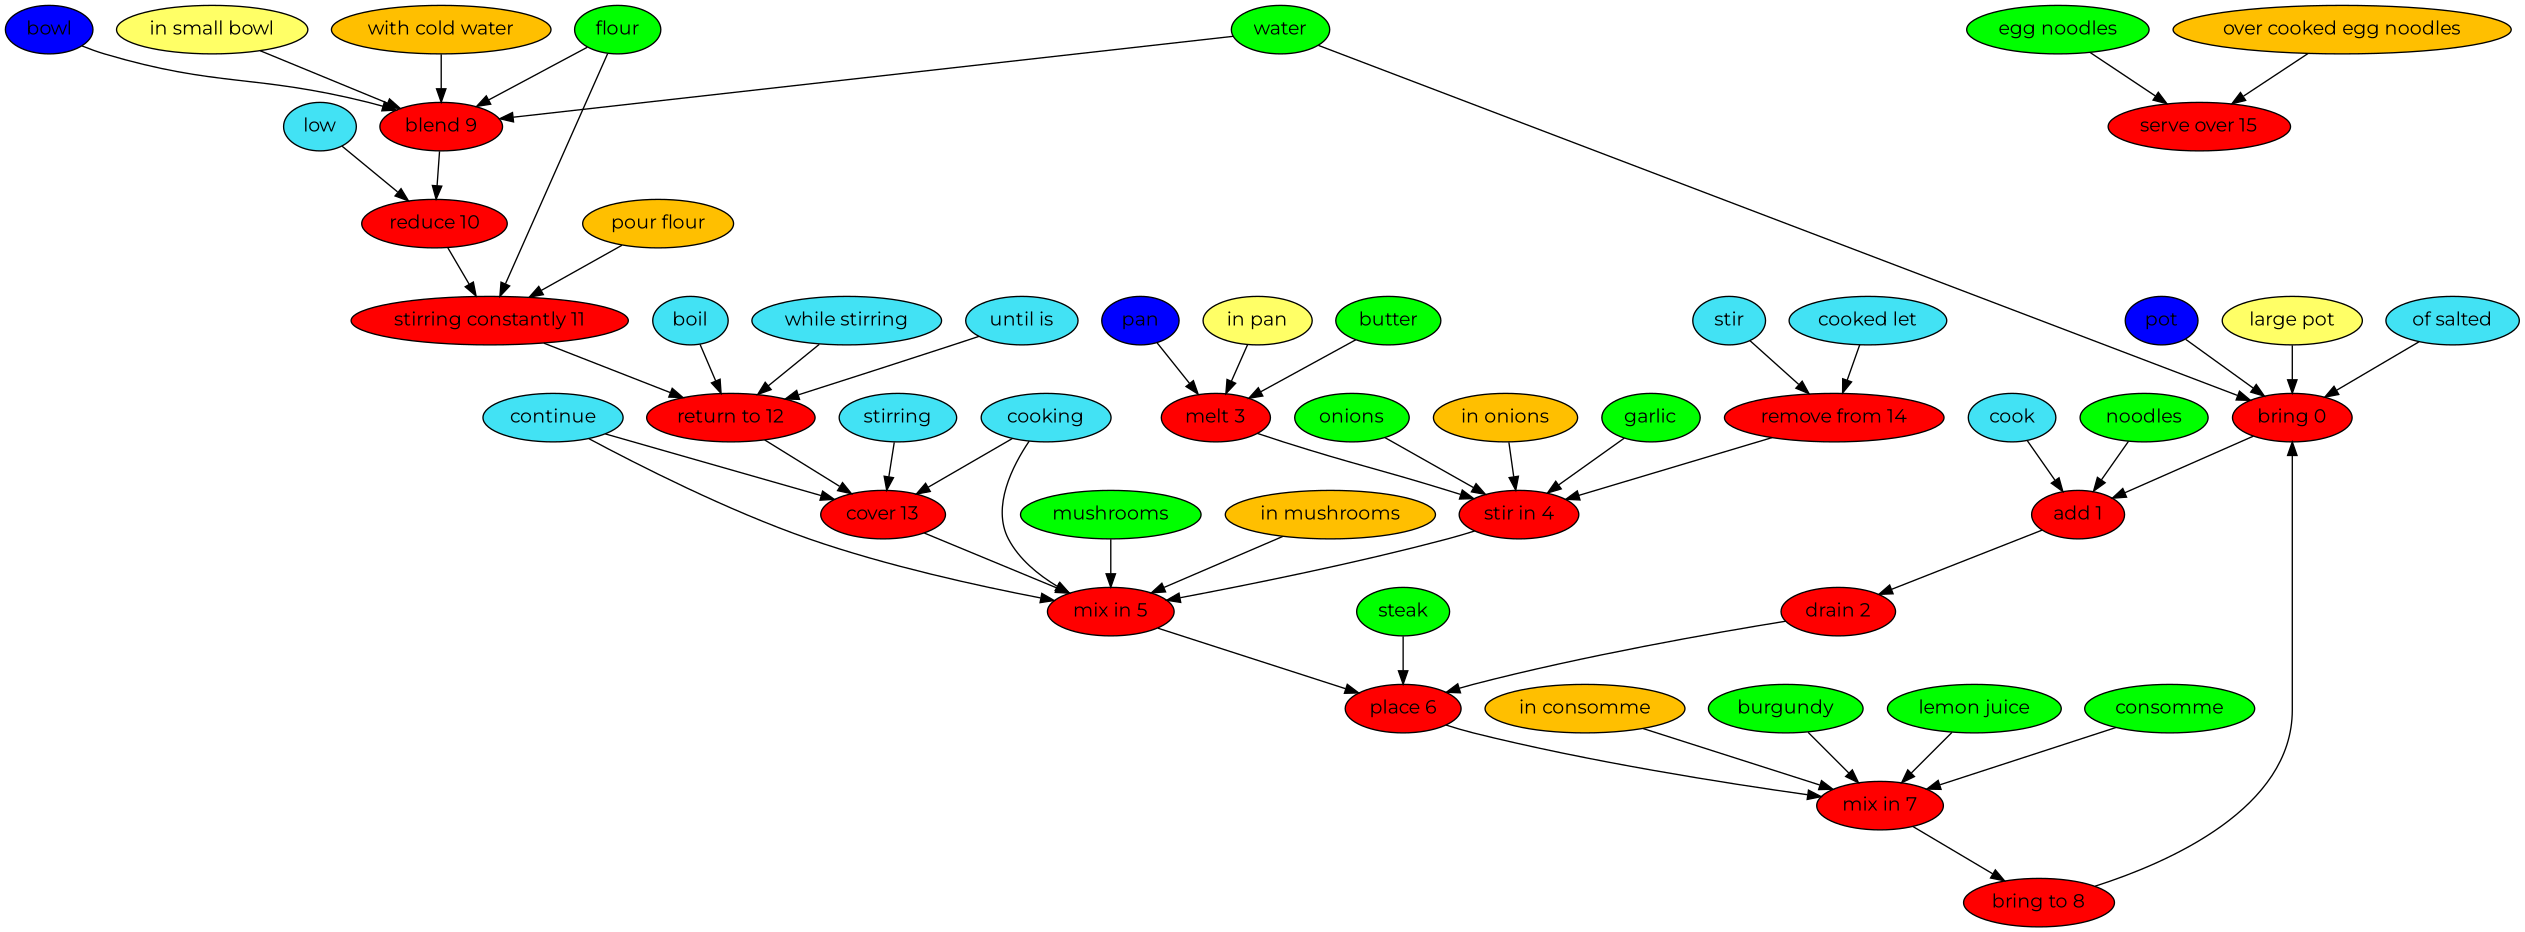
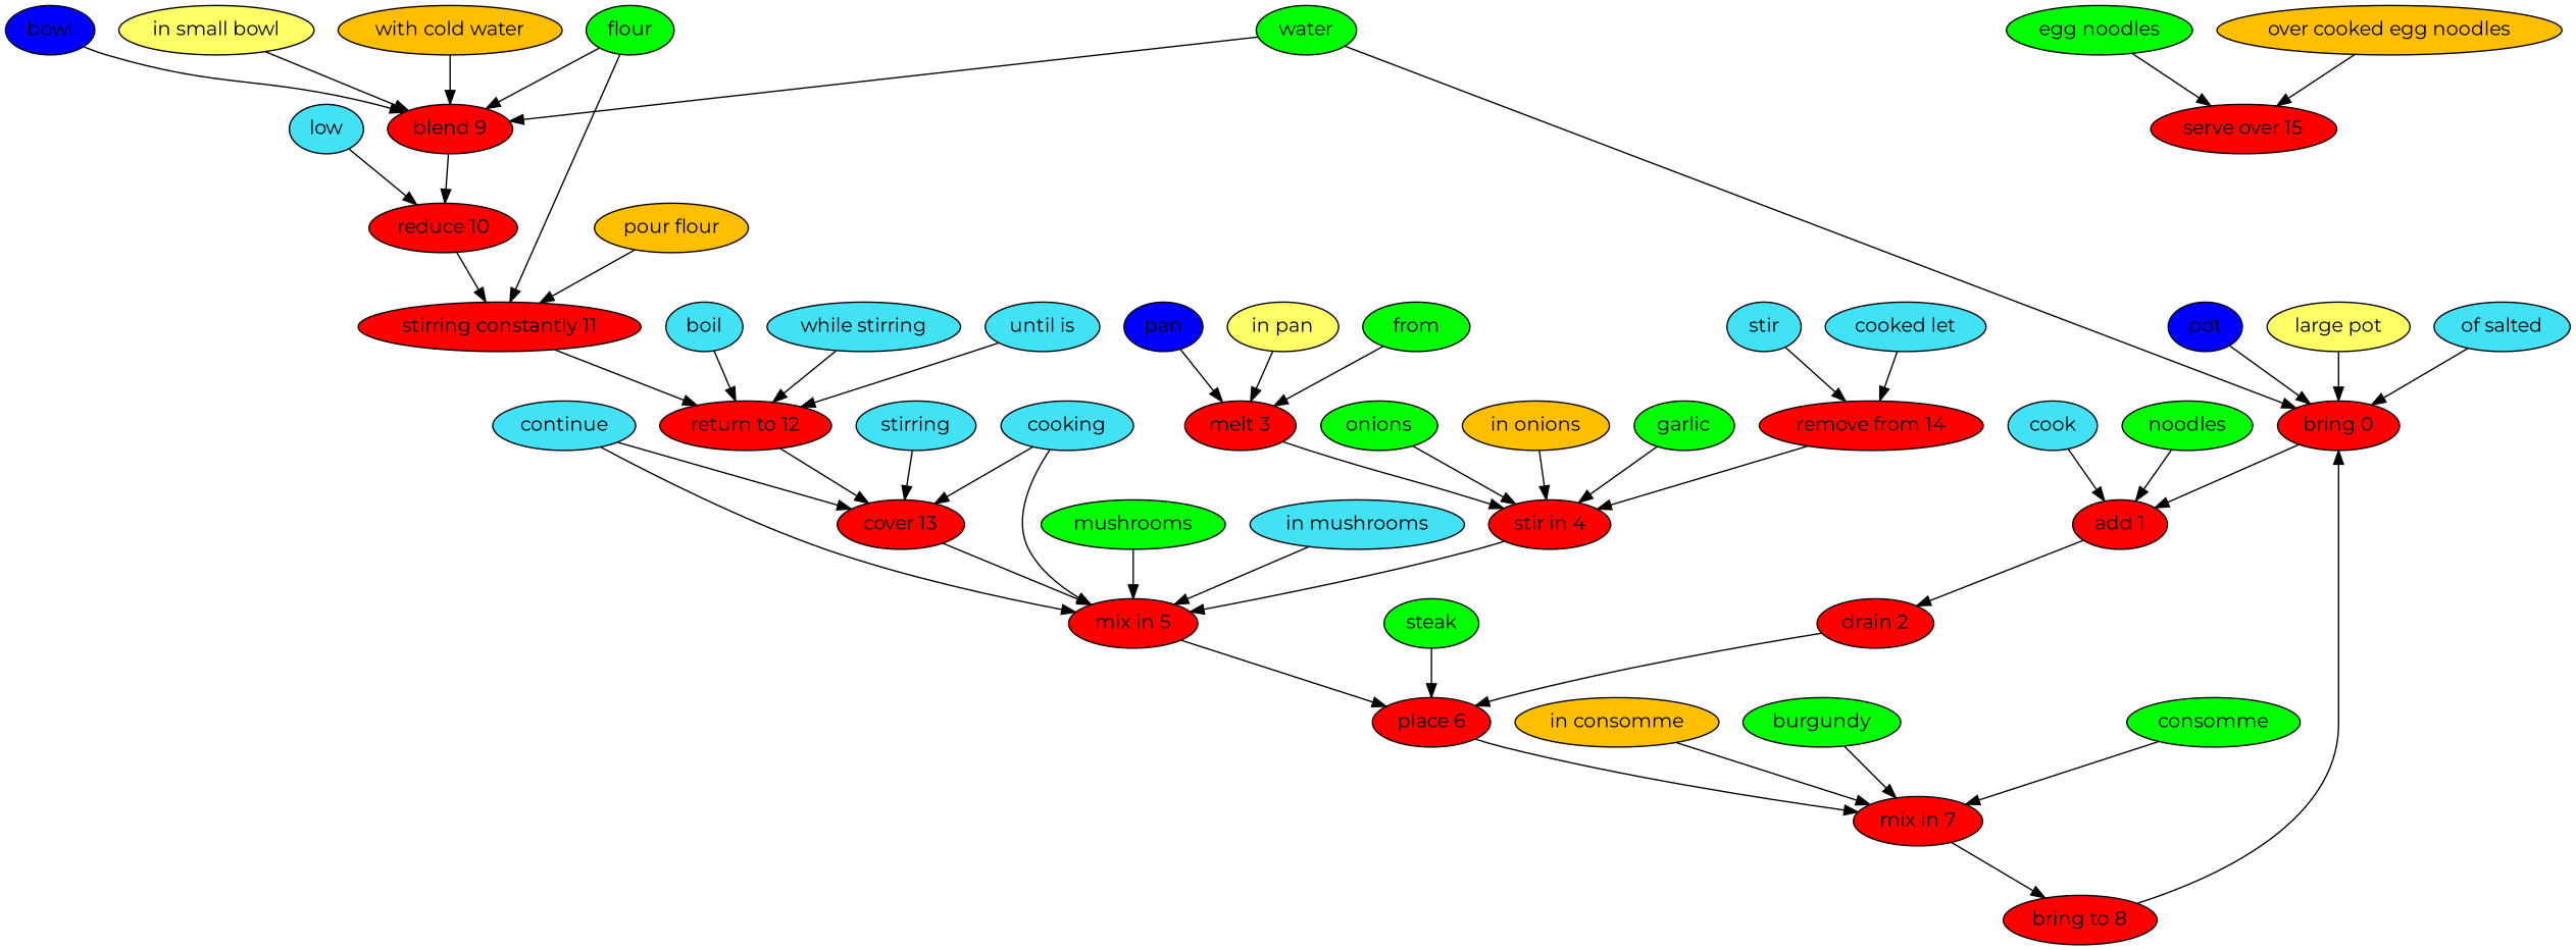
  digraph {
    fontname=Montserrat
    node [fillcolor=red fontname=Montserrat style=filled]
    edge [fontname=Montserrat]
    "bring 0"
    "add 1"
    "drain 2"
    "of salted" [fillcolor="#42e2f4"]
    water [fillcolor=green]
    "blend 9"
    "reduce 10"
    pot [fillcolor="#0000ff"]
    "large pot" [fillcolor="#ffff66"]
    "place 6"
    cook [fillcolor="#42e2f4"]
    noodles [fillcolor=green]
    "mix in 7"
    "melt 3"
    "stir in 4"
    "mix in 5"
-   butter [fillcolor=green]
+   butter [fillcolor=green label=from]
    pan [fillcolor="#0000ff"]
    "in pan" [fillcolor="#ffff66"]
    onions [fillcolor=green]
    "in onions" [fillcolor="#FFBF00"]
    garlic [fillcolor=green]
    continue [fillcolor="#42e2f4"]
    "cover 13"
    cooking [fillcolor="#42e2f4"]
    mushrooms [fillcolor=green]
-   "in mushrooms" [fillcolor="#FFBF00"]
+   "in mushrooms" [fillcolor="#42e2f4"]
    "bring to 8"
    steak [fillcolor=green]
    consomme [fillcolor=green]
    "in consomme" [fillcolor="#FFBF00"]
    burgundy [fillcolor=green]
-   "lemon juice" [fillcolor=green]
    "stirring constantly 11"
    flour [fillcolor=green]
    "return to 12"
    "with cold water" [fillcolor="#FFBF00"]
    bowl [fillcolor="#0000ff"]
    "in small bowl" [fillcolor="#ffff66"]
    low [fillcolor="#42e2f4"]
    "pour flour" [fillcolor="#FFBF00"]
    boil [fillcolor="#42e2f4"]
    "while stirring" [fillcolor="#42e2f4"]
    "until is" [fillcolor="#42e2f4"]
    stirring [fillcolor="#42e2f4"]
    "remove from 14"
    n47 [fillcolor="#42e2f4" label="cooked let"]
    stir [fillcolor="#42e2f4"]
    "egg noodles" [fillcolor=green]
    "serve over 15"
    "over cooked egg noodles" [fillcolor="#FFBF00"]
    "bring 0" -> "add 1"
    "add 1" -> "drain 2"
    "drain 2" -> "place 6"
    "of salted" -> "bring 0"
    water -> "bring 0"
    water -> "blend 9"
    "blend 9" -> "reduce 10"
    "reduce 10" -> "stirring constantly 11"
    pot -> "bring 0"
    "large pot" -> "bring 0"
    "place 6" -> "mix in 7"
    cook -> "add 1"
    noodles -> "add 1"
    "mix in 7" -> "bring to 8"
    "melt 3" -> "stir in 4"
    "stir in 4" -> "mix in 5"
    "mix in 5" -> "place 6"
    butter -> "melt 3"
    pan -> "melt 3"
    "in pan" -> "melt 3"
    onions -> "stir in 4"
    "in onions" -> "stir in 4"
    garlic -> "stir in 4"
    continue -> "mix in 5"
    continue -> "cover 13"
    "cover 13" -> "mix in 5"
    cooking -> "mix in 5"
    cooking -> "cover 13"
    mushrooms -> "mix in 5"
    "in mushrooms" -> "mix in 5"
    "bring to 8" -> "bring 0"
    steak -> "place 6"
    consomme -> "mix in 7"
    "in consomme" -> "mix in 7"
    burgundy -> "mix in 7"
-   "lemon juice" -> "mix in 7"
    "stirring constantly 11" -> "return to 12"
    flour -> "blend 9"
    flour -> "stirring constantly 11"
    "return to 12" -> "cover 13"
    "with cold water" -> "blend 9"
    bowl -> "blend 9"
    "in small bowl" -> "blend 9"
    low -> "reduce 10"
    "pour flour" -> "stirring constantly 11"
    boil -> "return to 12"
    "while stirring" -> "return to 12"
    "until is" -> "return to 12"
    stirring -> "cover 13"
    "remove from 14" -> "stir in 4"
    n47 -> "remove from 14"
    stir -> "remove from 14"
    "egg noodles" -> "serve over 15"
    "over cooked egg noodles" -> "serve over 15"
  }
